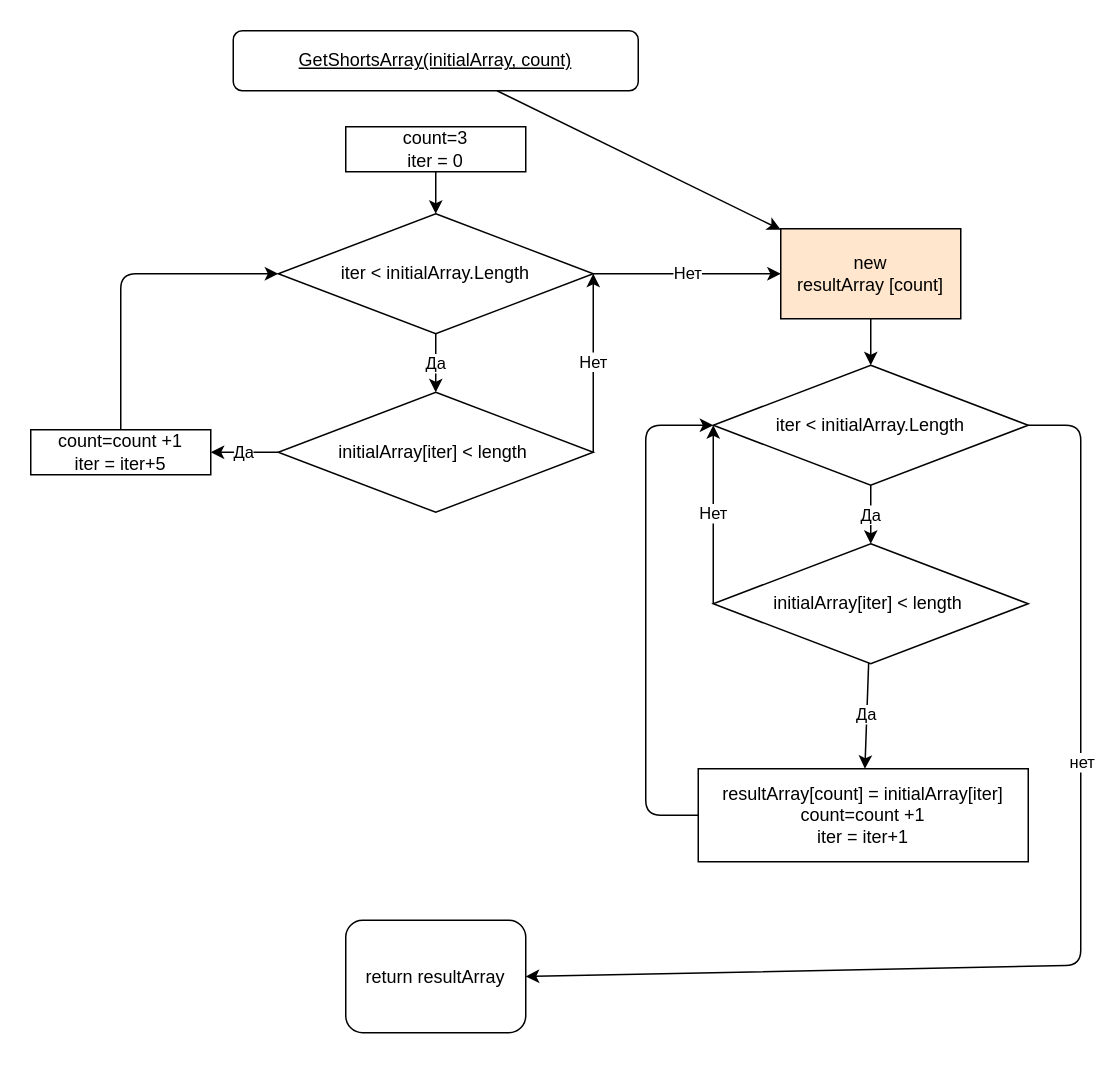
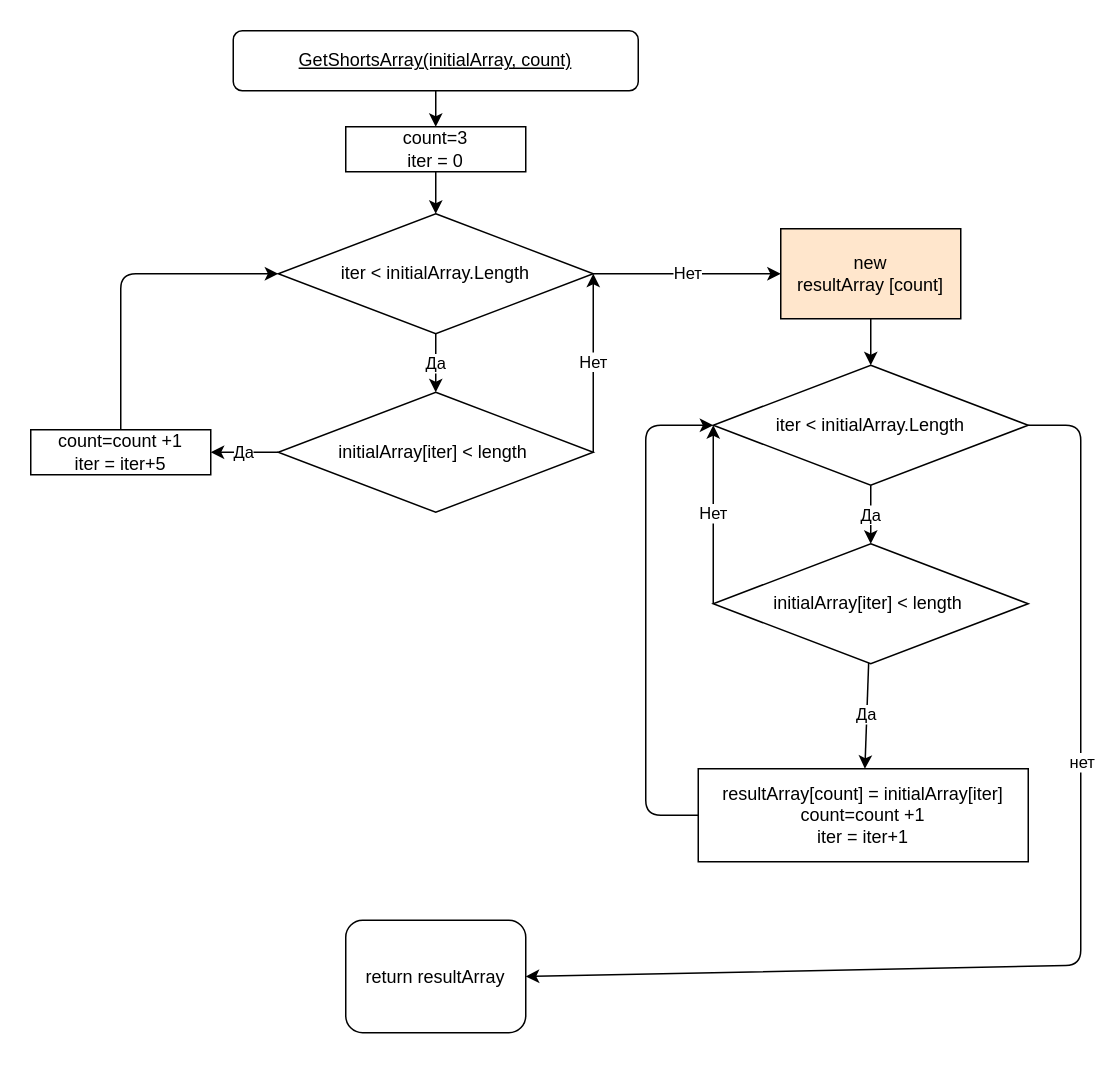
  <mxCell id="0" />
  <mxCell id="1" parent="0" />
- <mxCell id="2" value="" style="edgeStyle=none;html=1;" edge="1" parent="1" source="3" target="14"><mxGeometry relative="1" as="geometry" /></mxCell>
+ <mxCell id="2" value="" style="edgeStyle=none;html=1;" edge="1" parent="1" source="3" target="8"><mxGeometry relative="1" as="geometry" /></mxCell>
  <mxCell id="3" value="&lt;u&gt;GetShortsArray(initialArray, count)&lt;/u&gt;" style="rounded=1;whiteSpace=wrap;html=1;" vertex="1" parent="1"><mxGeometry x="155" y="20" width="270" height="40" as="geometry" /></mxCell>
  <mxCell id="4" value="Да" style="edgeStyle=none;html=1;" edge="1" parent="1" source="6" target="12"><mxGeometry relative="1" as="geometry" /></mxCell>
  <mxCell id="5" value="Нет" style="edgeStyle=none;html=1;" edge="1" parent="1" source="6" target="14"><mxGeometry relative="1" as="geometry" /></mxCell>
  <mxCell id="6" value="iter &amp;lt; initialArray.Length" style="rhombus;whiteSpace=wrap;html=1;" vertex="1" parent="1"><mxGeometry x="185" y="142" width="210" height="80" as="geometry" /></mxCell>
  <mxCell id="7" value="" style="edgeStyle=none;html=1;" edge="1" parent="1" source="8" target="6"><mxGeometry relative="1" as="geometry" /></mxCell>
  <mxCell id="8" value="count=3&lt;br&gt;iter = 0" style="rounded=0;whiteSpace=wrap;html=1;" vertex="1" parent="1"><mxGeometry x="230" y="84" width="120" height="30" as="geometry" /></mxCell>
  <mxCell id="9" value="return resultArray" style="rounded=1;whiteSpace=wrap;html=1;" vertex="1" parent="1"><mxGeometry x="230" y="613" width="120" height="75" as="geometry" /></mxCell>
  <mxCell id="10" value="Нет" style="edgeStyle=none;html=1;entryX=1;entryY=0.5;entryDx=0;entryDy=0;exitX=1;exitY=0.5;exitDx=0;exitDy=0;" edge="1" parent="1" source="12" target="6"><mxGeometry relative="1" as="geometry"><mxPoint x="430" y="303" as="targetPoint" /><Array as="points"><mxPoint x="395" y="263" /></Array></mxGeometry></mxCell>
  <mxCell id="11" value="Да" style="edgeStyle=none;html=1;" edge="1" parent="1" source="12" target="16"><mxGeometry relative="1" as="geometry" /></mxCell>
  <mxCell id="12" value="initialArray[iter] &amp;lt; length&amp;nbsp;" style="rhombus;whiteSpace=wrap;html=1;" vertex="1" parent="1"><mxGeometry x="185" y="261" width="210" height="80" as="geometry" /></mxCell>
  <mxCell id="13" value="" style="edgeStyle=none;html=1;" edge="1" parent="1" source="14" target="20"><mxGeometry relative="1" as="geometry" /></mxCell>
  <mxCell id="14" value="new&lt;br&gt;resultArray [count]" style="whiteSpace=wrap;html=1;fillColor=#ffe6cc;" vertex="1" parent="1"><mxGeometry x="520" y="152" width="120" height="60" as="geometry" /></mxCell>
  <mxCell id="15" style="edgeStyle=none;html=1;exitX=0.5;exitY=0;exitDx=0;exitDy=0;entryX=0;entryY=0.5;entryDx=0;entryDy=0;" edge="1" parent="1" source="16" target="6"><mxGeometry relative="1" as="geometry"><Array as="points"><mxPoint x="80" y="182" /></Array></mxGeometry></mxCell>
  <mxCell id="16" value="count=count +1&lt;br&gt;iter = iter+5" style="rounded=0;whiteSpace=wrap;html=1;" vertex="1" parent="1"><mxGeometry x="20" y="286" width="120" height="30" as="geometry" /></mxCell>
  <mxCell id="17" value="Да" style="edgeStyle=none;html=1;" edge="1" parent="1" source="20" target="23"><mxGeometry relative="1" as="geometry" /></mxCell>
  <mxCell id="18" style="edgeStyle=none;html=1;exitX=1;exitY=0.5;exitDx=0;exitDy=0;entryX=1;entryY=0.5;entryDx=0;entryDy=0;" edge="1" parent="1" source="20" target="9"><mxGeometry relative="1" as="geometry"><Array as="points"><mxPoint x="720" y="283" /><mxPoint x="720" y="643" /></Array></mxGeometry></mxCell>
  <mxCell id="19" value="нет" style="edgeLabel;html=1;align=center;verticalAlign=middle;resizable=0;points=[];" vertex="1" connectable="0" parent="18"><mxGeometry x="-0.323" relative="1" as="geometry"><mxPoint as="offset" /></mxGeometry></mxCell>
  <mxCell id="20" value="iter &amp;lt; initialArray.Length" style="rhombus;whiteSpace=wrap;html=1;" vertex="1" parent="1"><mxGeometry x="475" y="243" width="210" height="80" as="geometry" /></mxCell>
  <mxCell id="21" value="Нет" style="edgeStyle=none;html=1;exitX=0;exitY=0.5;exitDx=0;exitDy=0;entryX=0;entryY=0.5;entryDx=0;entryDy=0;" edge="1" parent="1" source="23" target="20"><mxGeometry relative="1" as="geometry"><mxPoint x="660" y="333" as="targetPoint" /><Array as="points" /></mxGeometry></mxCell>
  <mxCell id="22" value="Да" style="edgeStyle=none;html=1;" edge="1" parent="1" source="23" target="25"><mxGeometry relative="1" as="geometry" /></mxCell>
  <mxCell id="23" value="initialArray[iter] &amp;lt; length&amp;nbsp;" style="rhombus;whiteSpace=wrap;html=1;" vertex="1" parent="1"><mxGeometry x="475" y="362" width="210" height="80" as="geometry" /></mxCell>
  <mxCell id="24" style="edgeStyle=none;html=1;exitX=0;exitY=0.5;exitDx=0;exitDy=0;entryX=0;entryY=0.5;entryDx=0;entryDy=0;" edge="1" parent="1" source="25" target="20"><mxGeometry relative="1" as="geometry"><Array as="points"><mxPoint x="430" y="543" /><mxPoint x="430" y="283" /></Array></mxGeometry></mxCell>
  <mxCell id="25" value="resultArray[count] = initialArray[iter]&lt;br&gt;count=count +1&lt;br&gt;iter = iter+1" style="rounded=0;whiteSpace=wrap;html=1;" vertex="1" parent="1"><mxGeometry x="465" y="512" width="220" height="62" as="geometry" /></mxCell>
